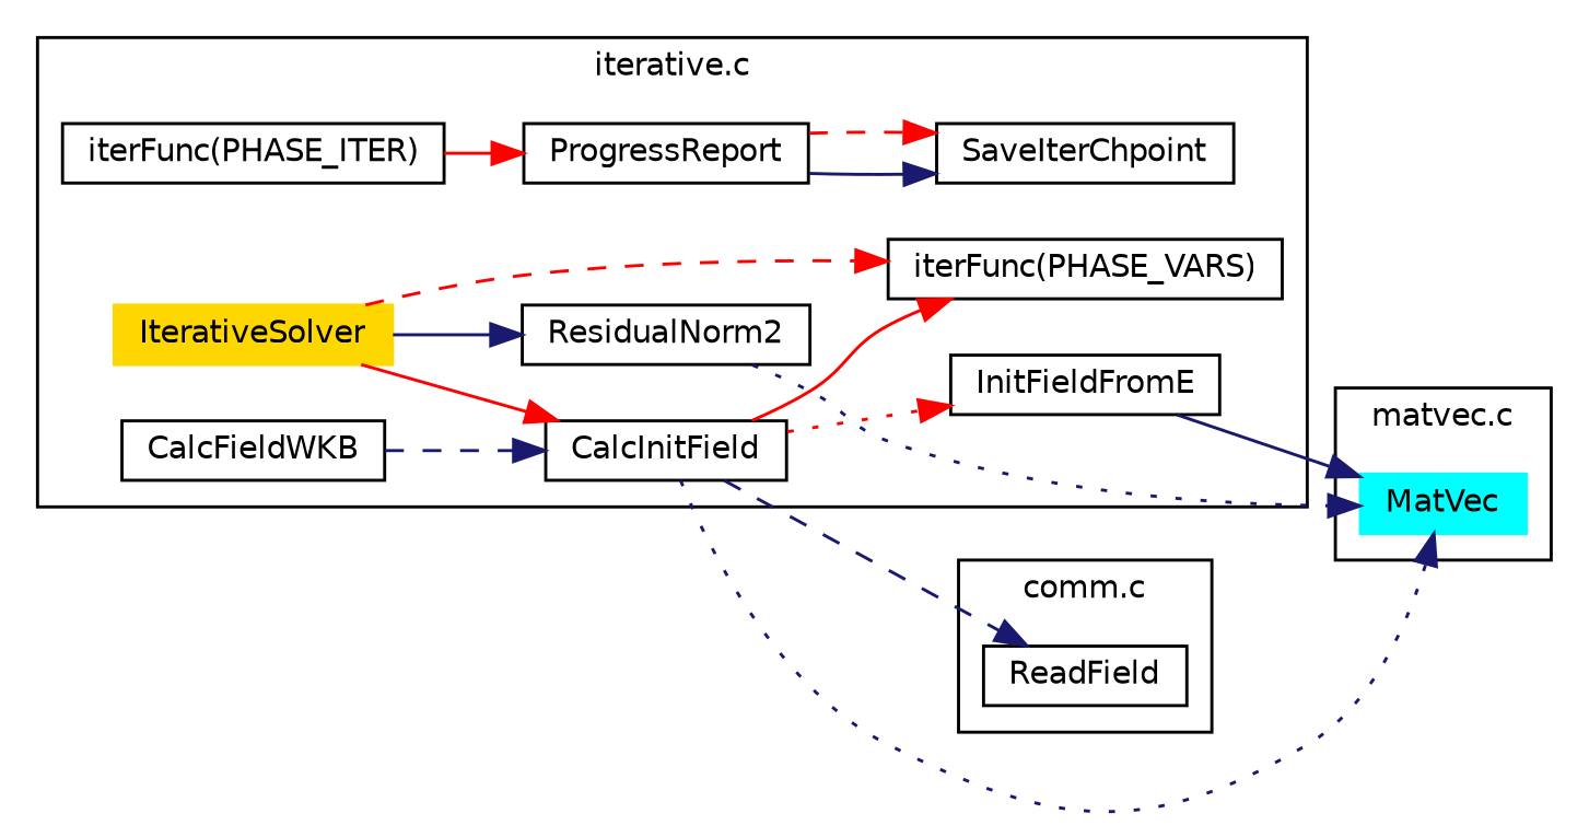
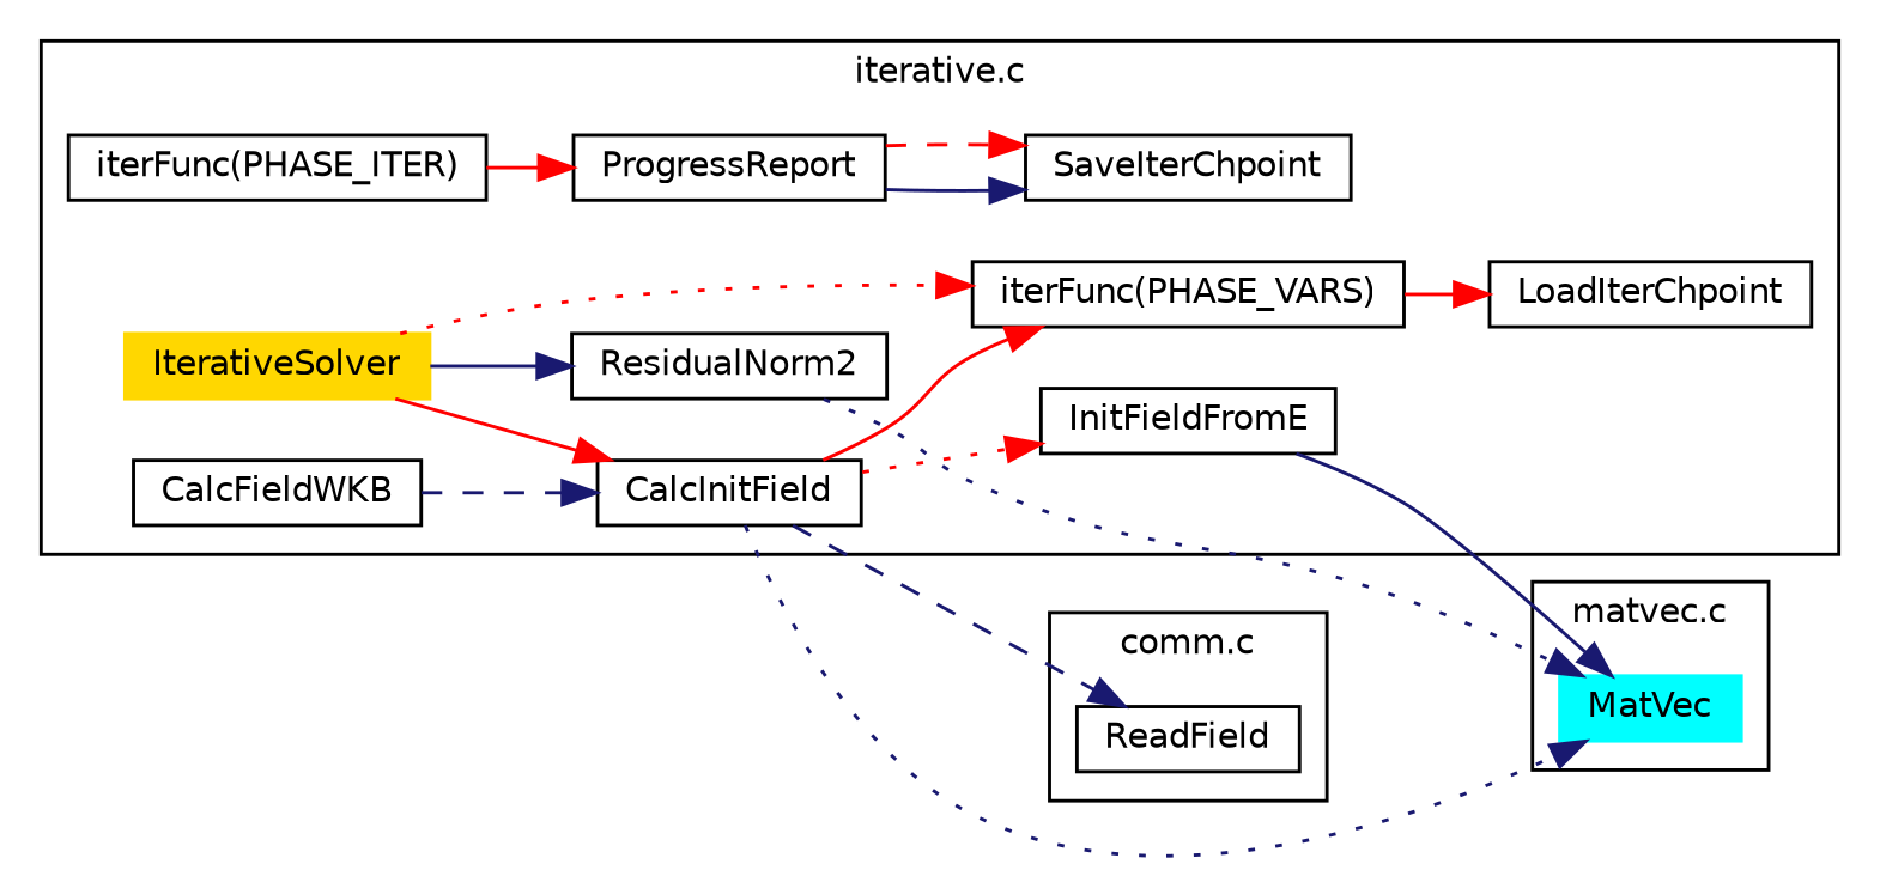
  digraph {
    fontname=Helvetica
    fontsize=10
    rankdir=LR
    ranksep=.35
    node [fontname=Helvetica fontsize=10 shape=box]
    edge [color=midnightblue style=solid]
    ReadField [height=0.2 width=0.4]
    IterativeSolver [color=gold height=0.2 style=filled width=0.4]
    ResidualNorm2 [height=0.2 width=0.4]
    CalcInitField [height=0.2 width=0.4]
    InitFieldFromE [height=0.2 width=0.4]
    CalcFieldWKB [height=0.2 width=0.4]
+   LoadIterChpoint [height=0.2 width=0.4]
    "iterFunc(PHASE_VARS)" [height=0.2 width=0.4]
    "iterFunc(PHASE_ITER)" [height=0.2 width=0.4]
    ProgressReport [height=0.2 width=0.4]
    SaveIterChpoint [height=0.2 width=0.4]
    MatVec [color=cyan height=0.2 style=filled width=0.4]
    subgraph cluster_1 {
      label="comm.c"
      ReadField
    }
    subgraph cluster_2 {
      label="iterative.c"
      IterativeSolver
      ResidualNorm2
      CalcInitField
      InitFieldFromE
      CalcFieldWKB
+     LoadIterChpoint
      "iterFunc(PHASE_VARS)"
      "iterFunc(PHASE_ITER)"
      ProgressReport
      SaveIterChpoint
    }
    subgraph cluster_3 {
      label="matvec.c"
      MatVec
    }
    IterativeSolver -> ResidualNorm2
    IterativeSolver -> CalcInitField [color=red]
-   IterativeSolver -> "iterFunc(PHASE_VARS)" [color=red style=dashed]
+   IterativeSolver -> "iterFunc(PHASE_VARS)" [color=red style=dotted]
    ResidualNorm2 -> MatVec [style=dotted]
    CalcInitField -> ReadField [style=dashed]
    CalcInitField -> InitFieldFromE [color=red style=dotted]
    CalcInitField -> "iterFunc(PHASE_VARS)" [color=red]
    CalcInitField -> MatVec [style=dotted]
    InitFieldFromE -> MatVec
    CalcFieldWKB -> CalcInitField [style=dashed]
+   "iterFunc(PHASE_VARS)" -> LoadIterChpoint [color=red]
    "iterFunc(PHASE_ITER)" -> ProgressReport [color=red]
    ProgressReport -> SaveIterChpoint
    ProgressReport -> SaveIterChpoint [color=red style=dashed]
  }
